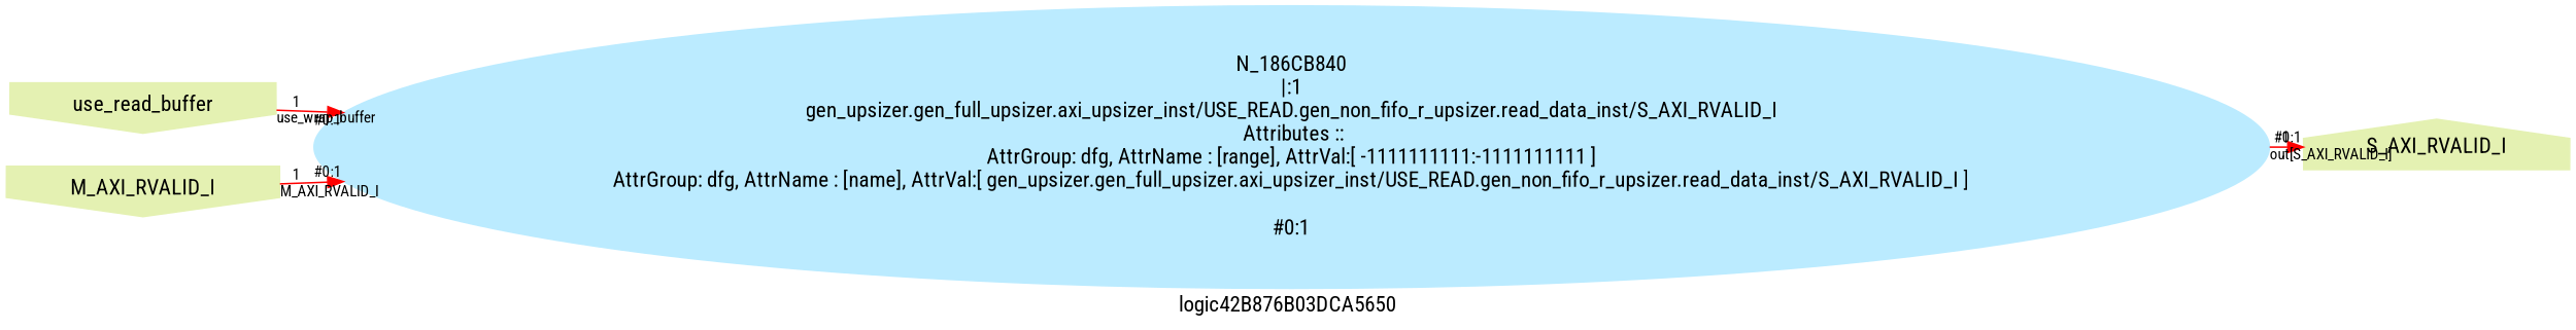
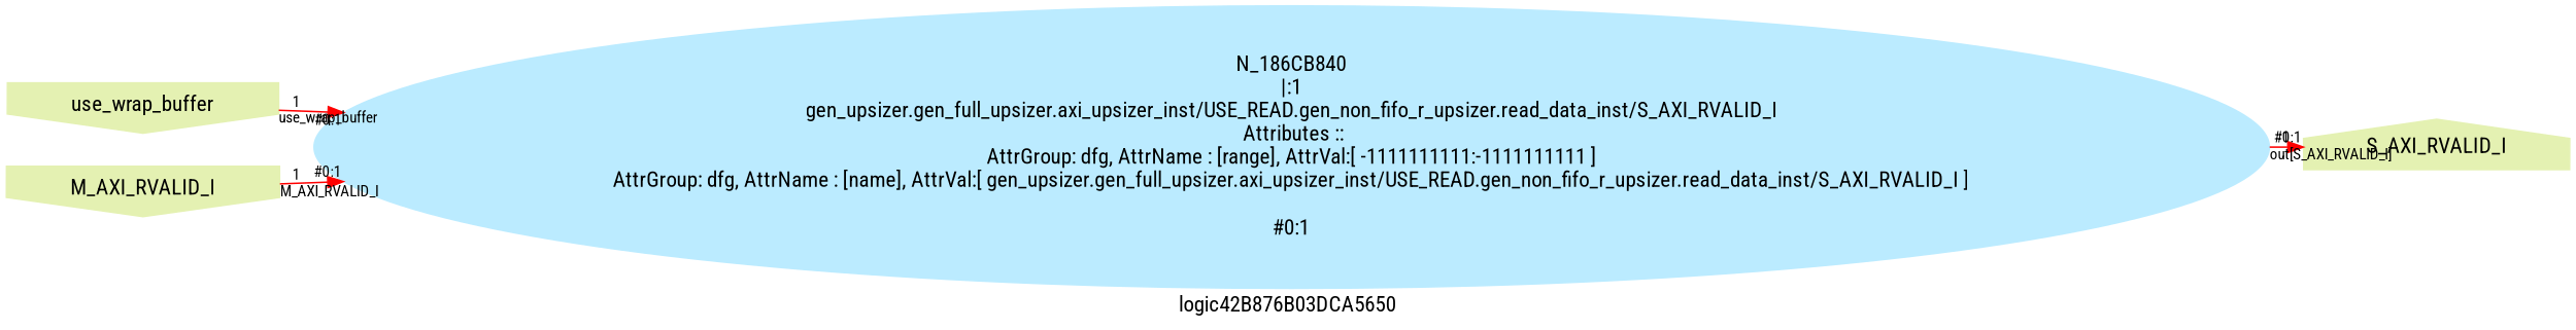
  digraph {
    label=logic42B876B03DCA5650
    ranksep=0.1
    splines=true
    rankdir=LR
    fontname="Roboto Condensed"
    node [color="#e4f1b2" fontname="Roboto Condensed" shape=invhouse style=filled]
    edge [color="#ff0000" fontname="Roboto Condensed" fontsize=10 headlabel="#0:1"]
-   n1 [label=use_read_buffer]
+   n1 [label=use_wrap_buffer]
    n2 [label=M_AXI_RVALID_I]
    n3 [label=S_AXI_RVALID_I shape=house]
    n4 [color="#bbebff" label="N_186CB840\n|:1\ngen_upsizer.gen_full_upsizer.axi_upsizer_inst/USE_READ.gen_non_fifo_r_upsizer.read_data_inst/S_AXI_RVALID_I\n Attributes ::\nAttrGroup: dfg, AttrName : [range], AttrVal:[ -1111111111:-1111111111 ]\nAttrGroup: dfg, AttrName : [name], AttrVal:[ gen_upsizer.gen_full_upsizer.axi_upsizer_inst/USE_READ.gen_non_fifo_r_upsizer.read_data_inst/S_AXI_RVALID_I ]\n\n#0:1\n" shape=""]
    subgraph sub_1 {
      rank=source
      n1
      n2
    }
    subgraph sub_2 {
      rank=sink
      n3
    }
    n1 -> n4 [label=1 taillabel=use_wrap_buffer]
    n2 -> n4 [label=1 taillabel=M_AXI_RVALID_I]
    n4 -> n3 [label=1 taillabel="out[S_AXI_RVALID_I]"]
  }
